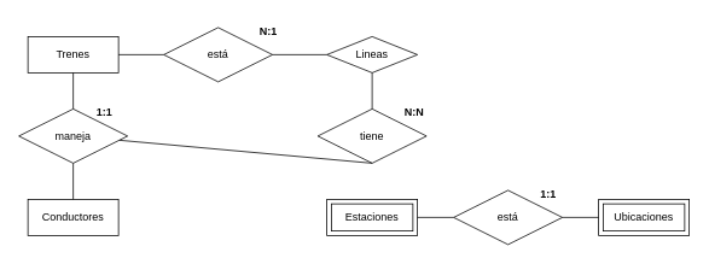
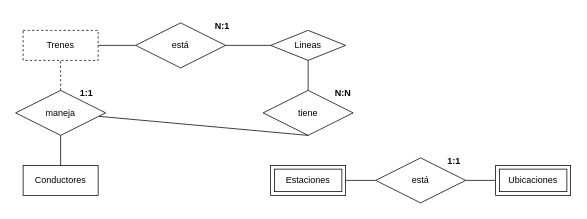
  <mxCell id="0" />
  <mxCell id="1" parent="0" />
- <mxCell id="2" value="Trenes&lt;br&gt;" style="whiteSpace=wrap;html=1;align=center;" vertex="1" parent="1"><mxGeometry x="30" y="40" width="100" height="40" as="geometry" /></mxCell>
+ <mxCell id="2" value="Trenes&lt;br&gt;" style="whiteSpace=wrap;html=1;align=center;dashed=1;" vertex="1" parent="1"><mxGeometry x="30" y="40" width="100" height="40" as="geometry" /></mxCell>
  <mxCell id="3" value="Lineas&lt;br&gt;" style="rhombus;whiteSpace=wrap;html=1;align=center;" vertex="1" parent="1"><mxGeometry x="360" y="40" width="100" height="40" as="geometry" /></mxCell>
  <mxCell id="4" value="Estaciones&lt;br&gt;" style="shape=ext;margin=3;double=1;whiteSpace=wrap;html=1;align=center;" vertex="1" parent="1"><mxGeometry x="360" y="220" width="100" height="40" as="geometry" /></mxCell>
  <mxCell id="5" value="Ubicaciones" style="shape=ext;margin=3;double=1;whiteSpace=wrap;html=1;align=center;" vertex="1" parent="1"><mxGeometry x="660" y="220" width="100" height="40" as="geometry" /></mxCell>
  <mxCell id="6" value="está" style="shape=rhombus;perimeter=rhombusPerimeter;whiteSpace=wrap;html=1;align=center;" vertex="1" parent="1"><mxGeometry x="180" y="30" width="120" height="60" as="geometry" /></mxCell>
  <mxCell id="7" value="" style="endArrow=none;html=1;rounded=0;entryX=1;entryY=0.5;entryDx=0;entryDy=0;" edge="1" parent="1" target="2"><mxGeometry relative="1" as="geometry"><mxPoint x="180" y="60" as="sourcePoint" /><mxPoint x="530" y="190" as="targetPoint" /></mxGeometry></mxCell>
  <mxCell id="8" value="" style="endArrow=none;html=1;rounded=0;exitX=1;exitY=0.5;exitDx=0;exitDy=0;entryX=0;entryY=0.5;entryDx=0;entryDy=0;" edge="1" parent="1" source="6" target="3"><mxGeometry relative="1" as="geometry"><mxPoint x="370" y="190" as="sourcePoint" /><mxPoint x="530" y="190" as="targetPoint" /></mxGeometry></mxCell>
  <mxCell id="9" value="tiene" style="shape=rhombus;perimeter=rhombusPerimeter;whiteSpace=wrap;html=1;align=center;" vertex="1" parent="1"><mxGeometry x="350" y="120" width="120" height="60" as="geometry" /></mxCell>
  <mxCell id="10" value="" style="endArrow=none;html=1;rounded=0;entryX=0.5;entryY=1;entryDx=0;entryDy=0;" edge="1" parent="1" source="9" target="3"><mxGeometry relative="1" as="geometry"><mxPoint x="370" y="190" as="sourcePoint" /><mxPoint x="530" y="190" as="targetPoint" /></mxGeometry></mxCell>
  <mxCell id="11" value="" style="endArrow=none;html=1;rounded=0;exitX=0.5;exitY=1;exitDx=0;exitDy=0;" edge="1" parent="1" source="9" target="19"><mxGeometry relative="1" as="geometry"><mxPoint x="500" y="190" as="sourcePoint" /><mxPoint x="660" y="190" as="targetPoint" /></mxGeometry></mxCell>
  <mxCell id="12" value="está" style="shape=rhombus;perimeter=rhombusPerimeter;whiteSpace=wrap;html=1;align=center;" vertex="1" parent="1"><mxGeometry x="500" y="210" width="120" height="60" as="geometry" /></mxCell>
  <mxCell id="13" value="" style="endArrow=none;html=1;rounded=0;exitX=1;exitY=0.5;exitDx=0;exitDy=0;entryX=0;entryY=0.5;entryDx=0;entryDy=0;" edge="1" parent="1" source="4" target="12"><mxGeometry relative="1" as="geometry"><mxPoint x="440" y="190" as="sourcePoint" /><mxPoint x="600" y="190" as="targetPoint" /></mxGeometry></mxCell>
  <mxCell id="14" value="" style="endArrow=none;html=1;rounded=0;entryX=0;entryY=0.5;entryDx=0;entryDy=0;exitX=1;exitY=0.5;exitDx=0;exitDy=0;" edge="1" parent="1" source="12" target="5"><mxGeometry relative="1" as="geometry"><mxPoint x="440" y="190" as="sourcePoint" /><mxPoint x="600" y="190" as="targetPoint" /></mxGeometry></mxCell>
  <mxCell id="15" value="Conductores" style="whiteSpace=wrap;html=1;align=center;" vertex="1" parent="1"><mxGeometry x="30" y="220" width="100" height="40" as="geometry" /></mxCell>
  <mxCell id="16" value="N:1&#10;" style="text;strokeColor=none;fillColor=none;spacingLeft=4;spacingRight=4;overflow=hidden;rotatable=0;points=[[0,0.5],[1,0.5]];portConstraint=eastwest;fontSize=12;rounded=0;fontStyle=1" vertex="1" parent="1"><mxGeometry x="280" y="20" width="40" height="30" as="geometry" /></mxCell>
  <mxCell id="17" value="1:1&#10;" style="text;strokeColor=none;fillColor=none;spacingLeft=4;spacingRight=4;overflow=hidden;rotatable=0;points=[[0,0.5],[1,0.5]];portConstraint=eastwest;fontSize=12;rounded=0;fontStyle=1" vertex="1" parent="1"><mxGeometry x="590" y="200" width="40" height="30" as="geometry" /></mxCell>
  <mxCell id="18" value="N:N" style="text;strokeColor=none;fillColor=none;spacingLeft=4;spacingRight=4;overflow=hidden;rotatable=0;points=[[0,0.5],[1,0.5]];portConstraint=eastwest;fontSize=12;rounded=0;fontStyle=1" vertex="1" parent="1"><mxGeometry x="440" y="110" width="40" height="30" as="geometry" /></mxCell>
  <mxCell id="19" value="maneja" style="shape=rhombus;perimeter=rhombusPerimeter;whiteSpace=wrap;html=1;align=center;rounded=0;labelBackgroundColor=none;fillColor=default;" vertex="1" parent="1"><mxGeometry x="20" y="120" width="120" height="60" as="geometry" /></mxCell>
- <mxCell id="20" value="" style="endArrow=none;html=1;rounded=0;entryX=0.5;entryY=1;entryDx=0;entryDy=0;exitX=0.5;exitY=0;exitDx=0;exitDy=0;" edge="1" parent="1" source="19" target="2"><mxGeometry relative="1" as="geometry"><mxPoint x="340" y="160" as="sourcePoint" /><mxPoint x="500" y="160" as="targetPoint" /></mxGeometry></mxCell>
+ <mxCell id="20" value="" style="endArrow=none;html=1;rounded=0;entryX=0.5;entryY=1;entryDx=0;entryDy=0;exitX=0.5;exitY=0;exitDx=0;exitDy=0;dashed=1;" edge="1" parent="1" source="19" target="2"><mxGeometry relative="1" as="geometry"><mxPoint x="340" y="160" as="sourcePoint" /><mxPoint x="500" y="160" as="targetPoint" /></mxGeometry></mxCell>
  <mxCell id="21" value="" style="endArrow=none;html=1;rounded=0;exitX=0.5;exitY=0;exitDx=0;exitDy=0;entryX=0.5;entryY=1;entryDx=0;entryDy=0;" edge="1" parent="1" source="15" target="19"><mxGeometry relative="1" as="geometry"><mxPoint x="79.66" y="220" as="sourcePoint" /><mxPoint x="80" y="210" as="targetPoint" /></mxGeometry></mxCell>
  <mxCell id="22" value="1:1" style="text;strokeColor=none;fillColor=none;spacingLeft=4;spacingRight=4;overflow=hidden;rotatable=0;points=[[0,0.5],[1,0.5]];portConstraint=eastwest;fontSize=12;rounded=0;fontStyle=1" vertex="1" parent="1"><mxGeometry x="100" y="110" width="40" height="30" as="geometry" /></mxCell>
